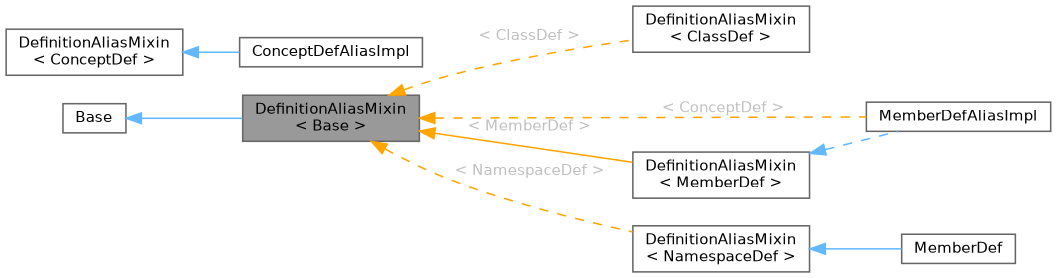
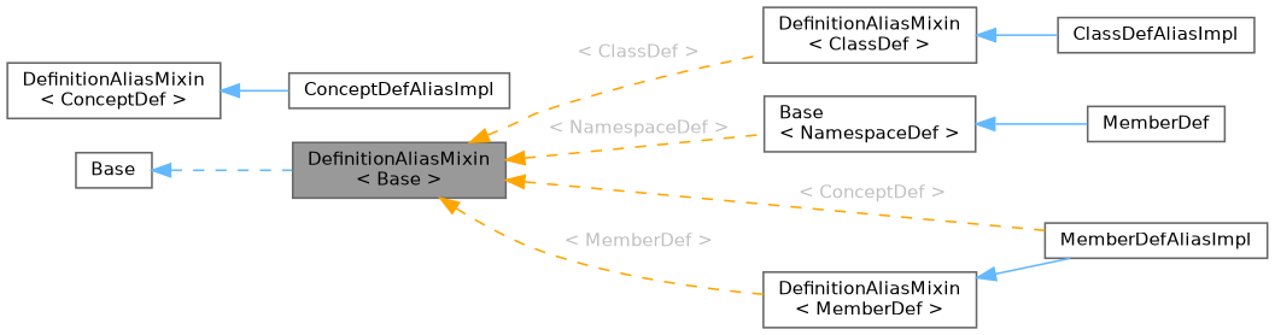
  digraph {
    rankdir=LR
    node [color=gray40 fillcolor=white fontname=Helvetica fontsize=10 shape=box style=filled]
    edge [color=steelblue1 dir=back fontname=Helvetica fontsize=10 labelfontname=Helvetica labelfontsize=10 style=solid]
    n1 [fillcolor=grey60 fontcolor=black height=0.2 label="DefinitionAliasMixin\l\< Base \>" width=0.4]
    n2 [height=0.2 label="DefinitionAliasMixin\l\< ClassDef \>" width=0.4]
    n3 [height=0.2 label="DefinitionAliasMixin\l\< MemberDef \>" width=0.4]
-   n4 [height=0.2 label="DefinitionAliasMixin\l\< NamespaceDef \>" width=0.4]
+   n4 [height=0.2 label="Base\l\< NamespaceDef \>" width=0.4]
    n5 [height=0.2 label=MemberDefAliasImpl width=0.4]
+   n6 [height=0.2 label=ClassDefAliasImpl width=0.4]
    n7 [height=0.2 label="DefinitionAliasMixin\l\< ConceptDef \>" width=0.4]
    n8 [height=0.2 label=ConceptDefAliasImpl width=0.4]
    n9 [height=0.2 label=MemberDef width=0.4]
    n10 [height=0.2 label=Base width=0.4]
    n1 -> n2 [color=orange fontcolor=grey label=" \< ClassDef \>" style=dashed]
-   n1 -> n3 [color=orange fontcolor=grey label=" \< MemberDef \>"]
+   n1 -> n3 [color=orange fontcolor=grey label=" \< MemberDef \>" style=dashed]
    n1 -> n4 [color=orange fontcolor=grey label=" \< NamespaceDef \>" style=dashed]
    n1 -> n5 [color=orange fontcolor=grey label=" \< ConceptDef \>" style=dashed]
-   n3 -> n5 [style=dashed]
+   n2 -> n6
+   n3 -> n5
    n4 -> n9
    n7 -> n8
-   n10 -> n1
+   n10 -> n1 [style=dashed]
  }
